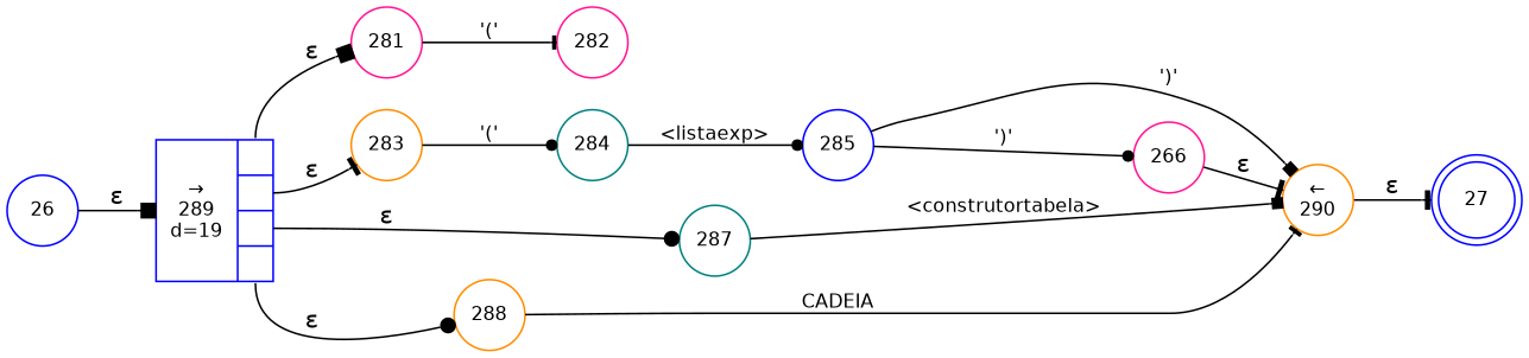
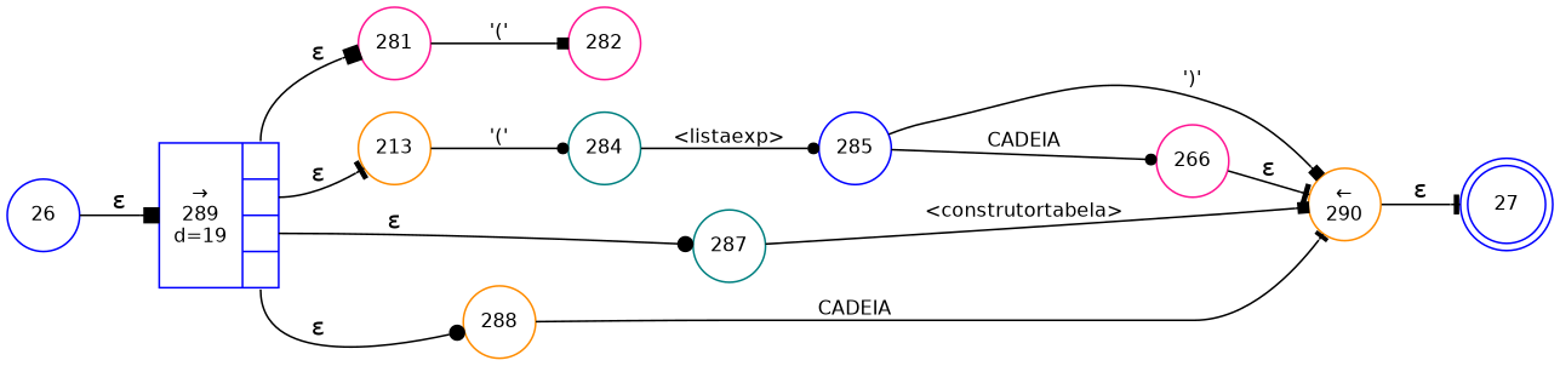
  digraph {
    fontname="DejaVu Sans"
    rankdir=LR
    node [color=blue fixedsize=true fontname="DejaVu Sans" fontsize=11 shape=circle peripheries=1]
    edge [arrowhead=tee fontname="DejaVu Sans"]
    n1 [label=27 shape=doublecircle width=.6 peripheries=""]
    n2 [color=darkorange label=288 width=.55]
    n3 [color=darkorange label="&larr;\n290" width=.55]
    n4 [fixedsize=false label="{&rarr;\n289\nd=19|{<p0>|<p1>|<p2>|<p3>}}" shape=record]
-   n5 [color=darkorange label=283 width=.55]
+   n5 [color=darkorange label=213 width=.55]
    n6 [color=deeppink label=281 width=.55]
    n7 [color=teal label=287 width=.55]
    n8 [color=teal label=284 width=.55]
    n9 [color=deeppink label=282 width=.55]
    n10 [label=285 width=.55]
    n11 [label=26 width=.55]
    n12 [color=deeppink label=266 width=.55]
    n2 -> n3 [arrowsize=.7 fontsize=11 label=CADEIA]
    n3 -> n1 [label="&epsilon;"]
    n4 -> n2 [arrowhead=dot label="&epsilon;" tailport=p3]
    n4 -> n5 [label="&epsilon;" tailport=p1]
    n4 -> n6 [arrowhead=box label="&epsilon;" tailport=p0]
    n4 -> n7 [arrowhead=dot label="&epsilon;" tailport=p2]
    n5 -> n8 [arrowhead=dot arrowsize=.7 fontsize=11 label="'('"]
-   n6 -> n9 [arrowsize=.7 fontsize=11 label="'('"]
+   n6 -> n9 [arrowhead=box arrowsize=.7 fontsize=11 label="'('"]
    n7 -> n3 [arrowhead=box arrowsize=.7 fontsize=11 label="<construtortabela>"]
    n8 -> n10 [arrowhead=dot arrowsize=.7 fontsize=11 label="<listaexp>"]
    n10 -> n3 [arrowhead=box arrowsize=.7 fontsize=11 label="')'"]
-   n10 -> n12 [arrowhead=dot arrowsize=.7 fontsize=11 label="')'"]
+   n10 -> n12 [arrowhead=dot arrowsize=.7 fontsize=11 label=CADEIA]
    n11 -> n4 [arrowhead=box label="&epsilon;"]
    n12 -> n3 [label="&epsilon;"]
  }
